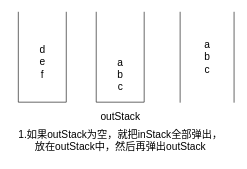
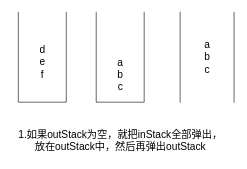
  <mxCell id="0" />
  <mxCell id="1" parent="0" />
  <mxCell id="2" value="" style="shape=partialRectangle;whiteSpace=wrap;html=1;bottom=1;right=1;left=1;top=0;fillColor=none;routingCenterX=-0.5;" parent="1" vertex="1"><mxGeometry x="30" y="20" width="80" height="150" as="geometry" /></mxCell>
  <mxCell id="3" value="" style="shape=partialRectangle;whiteSpace=wrap;html=1;bottom=1;right=1;left=1;top=0;fillColor=none;routingCenterX=-0.5;" parent="1" vertex="1"><mxGeometry x="160" y="20" width="80" height="150" as="geometry" /></mxCell>
  <mxCell id="4" value="" style="shape=partialRectangle;whiteSpace=wrap;html=1;bottom=0;top=0;fillColor=none;" parent="1" vertex="1"><mxGeometry x="300" y="20" width="90" height="150" as="geometry" /></mxCell>
  <mxCell id="5" value="a&lt;br&gt;b&lt;br&gt;c" style="text;html=1;resizable=0;autosize=1;align=center;verticalAlign=middle;points=[];fillColor=none;strokeColor=none;rounded=0;fontSize=17;" parent="1" vertex="1"><mxGeometry x="335" y="60" width="20" height="70" as="geometry" /></mxCell>
- <mxCell id="6" value="outStack" style="text;html=1;resizable=0;autosize=1;align=center;verticalAlign=middle;points=[];fillColor=none;strokeColor=none;rounded=0;fontSize=17;" parent="1" vertex="1"><mxGeometry x="160" y="180" width="80" height="30" as="geometry" /></mxCell>
  <mxCell id="7" value="1.如果outStack为空，就把inStack全部弹出，&lt;br&gt;放在outStack中，然后再弹出outStack" style="text;html=1;resizable=0;autosize=1;align=center;verticalAlign=middle;points=[];fillColor=none;strokeColor=none;rounded=0;fontSize=17;" parent="1" vertex="1"><mxGeometry x="20" y="210" width="360" height="50" as="geometry" /></mxCell>
  <mxCell id="8" value="&lt;font style=&quot;font-size: 17px&quot;&gt;a&lt;br&gt;b&lt;br&gt;c&lt;br&gt;&lt;/font&gt;" style="text;html=1;resizable=0;autosize=1;align=center;verticalAlign=middle;points=[];fillColor=none;strokeColor=none;rounded=0;" parent="1" vertex="1"><mxGeometry x="190" y="100" width="20" height="50" as="geometry" /></mxCell>
  <mxCell id="9" value="&lt;span style=&quot;font-size: 17px&quot;&gt;d&lt;br&gt;e&lt;br&gt;f&lt;br&gt;&lt;/span&gt;" style="text;html=1;resizable=0;autosize=1;align=center;verticalAlign=middle;points=[];fillColor=none;strokeColor=none;rounded=0;" parent="1" vertex="1"><mxGeometry x="60" y="79" width="20" height="50" as="geometry" /></mxCell>
